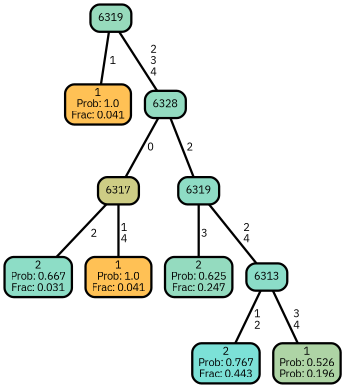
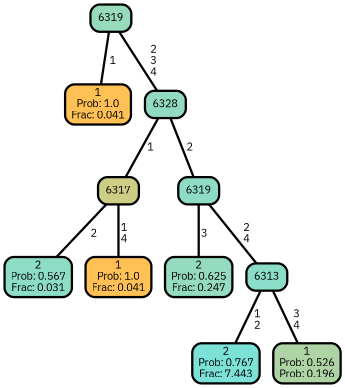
  graph {
    fontname="IBM Plex Sans"
    ranksep="0 equally"
    splines=straight
    node [color=black fillcolor="#ffc155" fontcolor=black fontname="IBM Plex Sans" penwidth=3 shape=box style="filled, rounded"]
    edge [color=black fontname="IBM Plex Sans" penwidth=3]
    n1 [label="1\nProb: 1.0\nFrac: 0.041"]
    n2 [fillcolor="#97dabc" label=6319]
    n3 [fillcolor="#93dbc0" label=6328]
    n4 [fillcolor="#cecd85" label=6317]
    n5 [fillcolor="#8edcc5" label=6319]
-   n6 [fillcolor="#8dddc6" label="2\nProb: 0.667\nFrac: 0.031"]
+   n6 [fillcolor="#8dddc6" label="2\nProb: 0.567\nFrac: 0.031"]
    n7 [label="1\nProb: 1.0\nFrac: 0.041"]
    n8 [fillcolor="#94dbbf" label="2\nProb: 0.625\nFrac: 0.247"]
    n9 [fillcolor="#8bddc8" label=6313]
-   n10 [fillcolor="#7ce1d7" label="2\nProb: 0.767\nFrac: 0.443"]
+   n10 [fillcolor="#7ce1d7" label="2\nProb: 0.767\nFrac: 7.443"]
    n11 [fillcolor="#aed4a5" label="1\nProb: 0.526\nProb: 0.196"]
    subgraph sub_1 {
      rank=same
    }
    n2 -- n1 [label=" 1"]
    n2 -- n3 [label=" 2\n 3\n 4"]
-   n3 -- n4 [label=" 0"]
+   n3 -- n4 [label=" 1"]
    n3 -- n5 [label=" 2"]
    n4 -- n6 [label=" 2"]
    n4 -- n7 [label=" 1\n 4"]
    n5 -- n8 [label=" 3"]
    n5 -- n9 [label=" 2\n 4"]
    n9 -- n10 [label=" 1\n 2"]
    n9 -- n11 [label=" 3\n 4"]
  }
